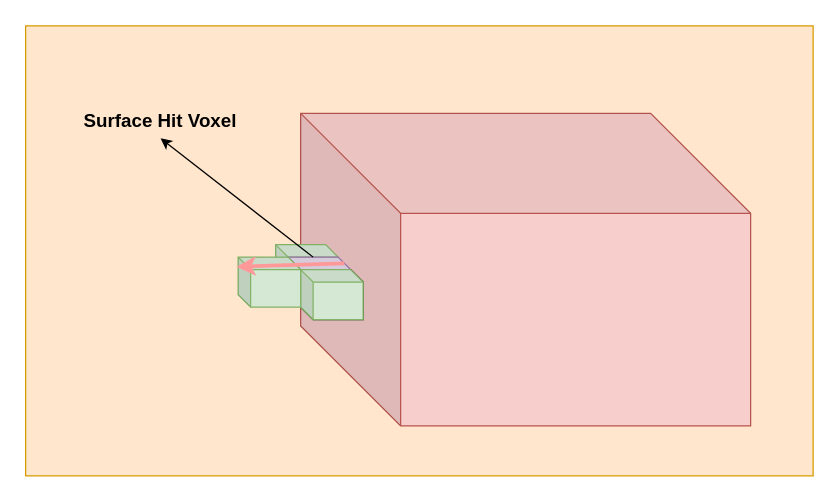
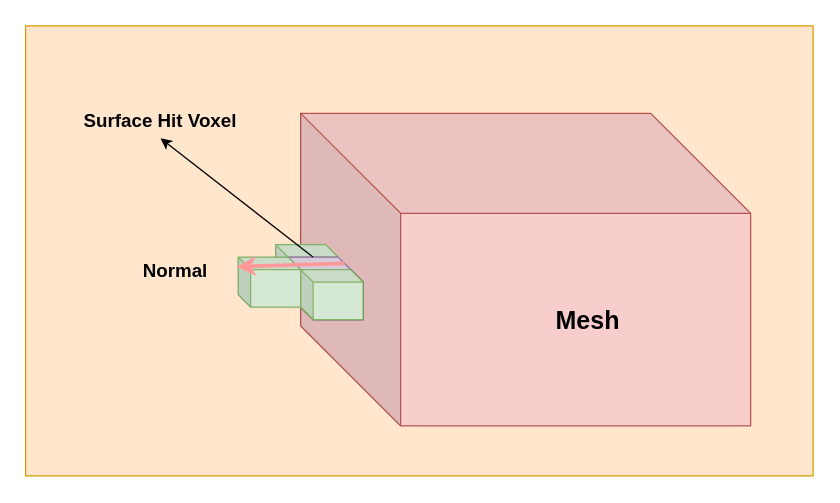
  <mxCell id="0" />
  <mxCell id="1" parent="0" />
  <mxCell id="2" value="" style="rounded=0;whiteSpace=wrap;html=1;fillColor=#ffe6cc;strokeColor=#d79b00;" vertex="1" parent="1"><mxGeometry x="20" y="20" width="630" height="360" as="geometry" /></mxCell>
  <mxCell id="3" value="" style="shape=cube;whiteSpace=wrap;html=1;boundedLbl=1;backgroundOutline=1;darkOpacity=0.05;darkOpacity2=0.1;size=80;fillColor=#f8cecc;strokeColor=#b85450;" vertex="1" parent="1"><mxGeometry x="240" y="90" width="360" height="250" as="geometry" /></mxCell>
  <mxCell id="4" value="" style="shape=cube;whiteSpace=wrap;html=1;boundedLbl=1;backgroundOutline=1;darkOpacity=0.05;darkOpacity2=0.1;size=10;fillColor=#d5e8d4;strokeColor=#82b366;" vertex="1" parent="1"><mxGeometry x="220" y="195" width="50" height="40" as="geometry" /></mxCell>
  <mxCell id="5" value="" style="shape=cube;whiteSpace=wrap;html=1;boundedLbl=1;backgroundOutline=1;darkOpacity=0.05;darkOpacity2=0.1;size=10;fillColor=#e1d5e7;strokeColor=#9673a6;" vertex="1" parent="1"><mxGeometry x="230" y="205" width="50" height="40" as="geometry" /></mxCell>
  <mxCell id="6" value="" style="shape=cube;whiteSpace=wrap;html=1;boundedLbl=1;backgroundOutline=1;darkOpacity=0.05;darkOpacity2=0.1;size=10;" vertex="1" parent="1"><mxGeometry x="240" y="215" width="50" height="40" as="geometry" /></mxCell>
  <mxCell id="7" value="" style="shape=cube;whiteSpace=wrap;html=1;boundedLbl=1;backgroundOutline=1;darkOpacity=0.05;darkOpacity2=0.1;size=10;fillColor=#d5e8d4;strokeColor=#82b366;" vertex="1" parent="1"><mxGeometry x="240" y="215" width="50" height="40" as="geometry" /></mxCell>
  <mxCell id="8" value="" style="shape=cube;whiteSpace=wrap;html=1;boundedLbl=1;backgroundOutline=1;darkOpacity=0.05;darkOpacity2=0.1;size=10;fillColor=#d5e8d4;strokeColor=#82b366;" vertex="1" parent="1"><mxGeometry x="190" y="205" width="50" height="40" as="geometry" /></mxCell>
+ <mxCell id="9" value="&lt;b style=&quot;font-size: 20px;&quot;&gt;&lt;font style=&quot;font-size: 20px;&quot;&gt;Mesh&lt;/font&gt;&lt;/b&gt;" style="text;html=1;align=center;verticalAlign=middle;whiteSpace=wrap;rounded=0;fontSize=20;" vertex="1" parent="1"><mxGeometry x="410" y="230" width="120" height="50" as="geometry" /></mxCell>
  <mxCell id="10" value="" style="endArrow=classic;html=1;rounded=0;exitX=0;exitY=0;exitDx=20;exitDy=0;exitPerimeter=0;entryX=0.5;entryY=1;entryDx=0;entryDy=0;" edge="1" parent="1" source="5" target="11"><mxGeometry width="50" height="50" relative="1" as="geometry"><mxPoint x="80" y="320" as="sourcePoint" /><mxPoint x="-190" y="190" as="targetPoint" /></mxGeometry></mxCell>
  <mxCell id="11" value="Surface Hit Voxel" style="text;html=1;align=center;verticalAlign=middle;whiteSpace=wrap;rounded=0;fontSize=15;fontStyle=1" vertex="1" parent="1"><mxGeometry x="60" y="80" width="136" height="30" as="geometry" /></mxCell>
  <mxCell id="12" value="" style="endArrow=classic;html=1;rounded=0;entryX=-0.027;entryY=0.192;entryDx=0;entryDy=0;entryPerimeter=0;strokeWidth=3;strokeColor=#FF9999;exitX=0;exitY=0;exitDx=45;exitDy=5;exitPerimeter=0;" edge="1" parent="1" source="5" target="8"><mxGeometry width="50" height="50" relative="1" as="geometry"><mxPoint x="80" y="320" as="sourcePoint" /><mxPoint x="130" y="270" as="targetPoint" /></mxGeometry></mxCell>
+ <mxCell id="13" value="Normal" style="text;html=1;align=center;verticalAlign=middle;whiteSpace=wrap;rounded=0;fontSize=15;fontStyle=1" vertex="1" parent="1"><mxGeometry x="110" y="200" width="60" height="30" as="geometry" /></mxCell>
